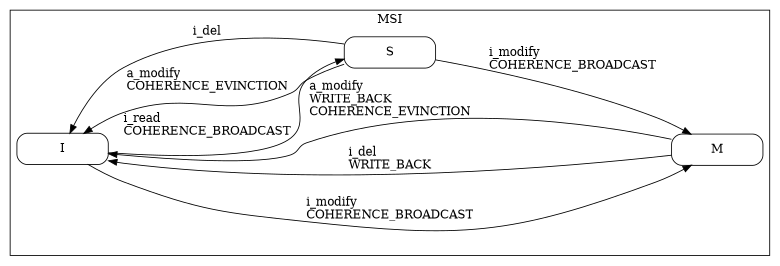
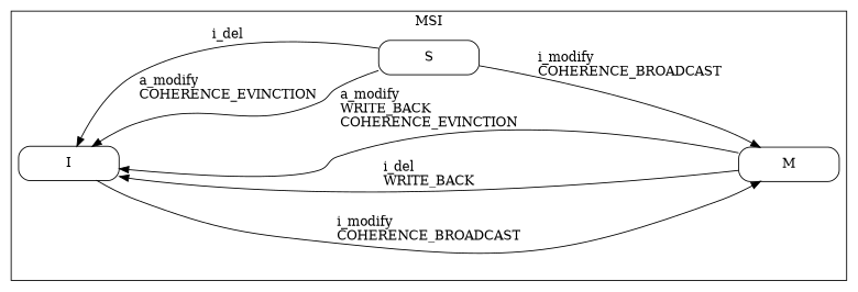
  digraph {
    rankdir=LR
    node [shape=Mrecord]
    n1 [label="{I}" width=1.5]
    n2 [label="{M}" width=1.5]
    n3 [label="{S}" width=1.5]
    subgraph cluster_1 {
      label=MSI
      n1
      n2
      n3
    }
    n1 -> n2 [label="i_modify\lCOHERENCE_BROADCAST"]
-   n1 -> n3 [label="i_read\lCOHERENCE_BROADCAST"]
    n2 -> n1 [label="i_del\lWRITE_BACK"]
    n2 -> n1 [label="a_modify\lWRITE_BACK\lCOHERENCE_EVINCTION"]
    n3 -> n1 [label="a_modify\lCOHERENCE_EVINCTION"]
    n3 -> n1 [label=i_del]
    n3 -> n2 [label="i_modify\lCOHERENCE_BROADCAST"]
  }
